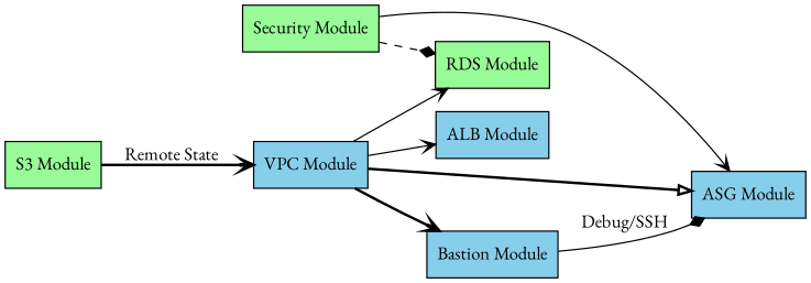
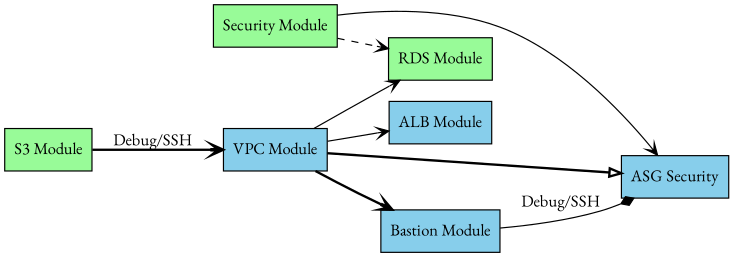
  digraph {
    fontname="EB Garamond"
    rankdir=LR
    node [fillcolor=skyblue fontname="EB Garamond" shape=box style=filled]
    edge [arrowhead=vee fontname="EB Garamond" style=solid]
    n1 [label="VPC Module"]
    n2 [label="ALB Module"]
-   n3 [label="ASG Module"]
+   n3 [label="ASG Security"]
    n4 [label="Bastion Module"]
    n5 [fillcolor=palegreen label="RDS Module"]
    n6 [fillcolor=palegreen label="Security Module"]
    n7 [fillcolor=palegreen label="S3 Module"]
    n1 -> n2
    n1 -> n3 [arrowhead=onormal style=bold]
    n1 -> n4 [style=bold]
    n1 -> n5
    n4 -> n3 [arrowhead=diamond label="Debug/SSH"]
    n6 -> n3
-   n6 -> n5 [arrowhead=diamond style=dashed]
-   n7 -> n1 [label="Remote State" style=bold]
+   n6 -> n5 [style=dashed]
+   n7 -> n1 [label="Debug/SSH" style=bold]
  }
